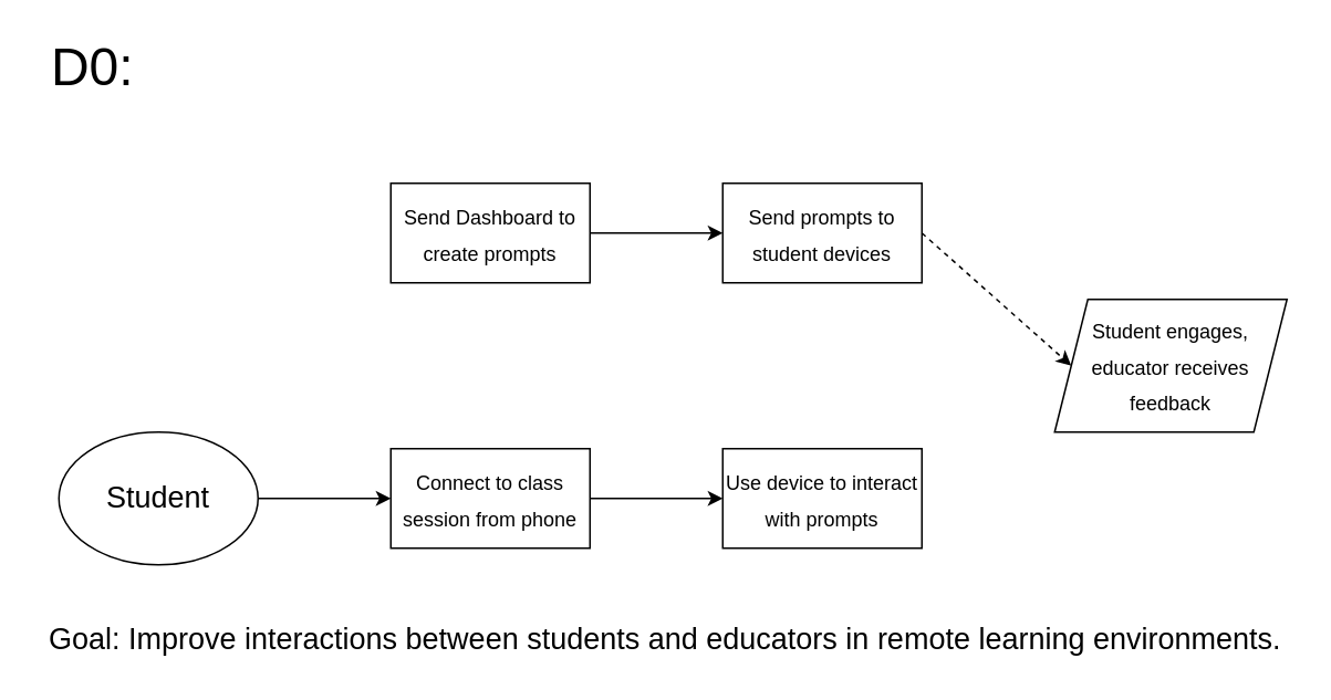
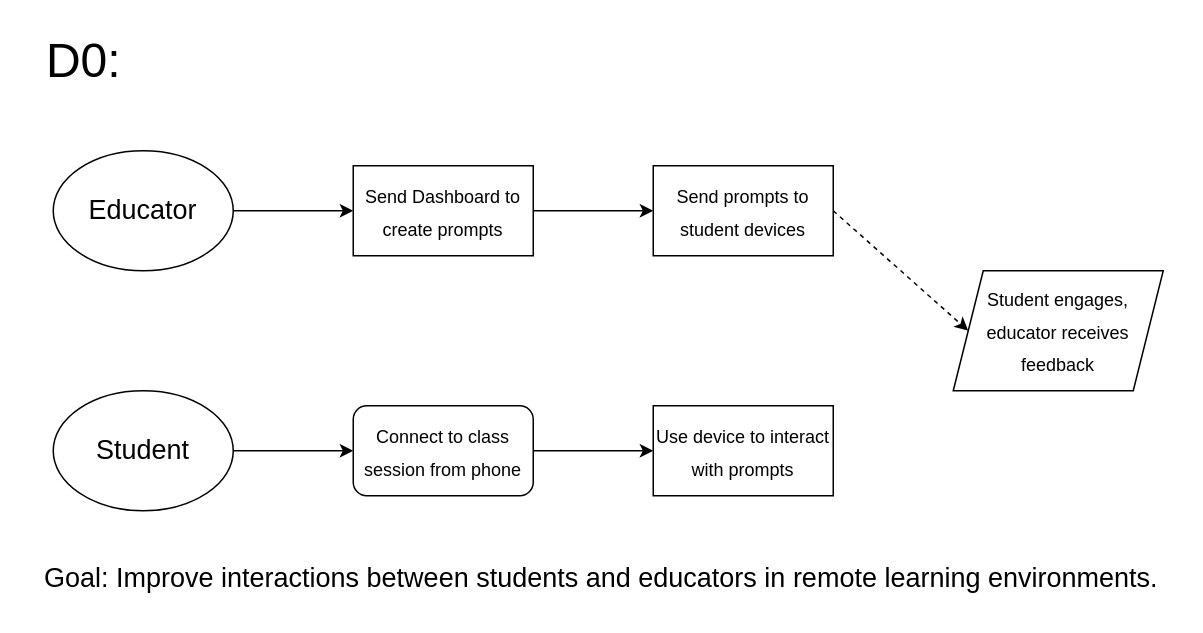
  <mxCell id="0" />
  <mxCell id="1" parent="0" />
+ <mxCell id="2" style="edgeStyle=orthogonalEdgeStyle;rounded=0;orthogonalLoop=1;jettySize=auto;html=1;exitX=1;exitY=0.5;exitDx=0;exitDy=0;entryX=0;entryY=0.5;entryDx=0;entryDy=0;fontSize=18;" edge="1" parent="1" source="3" target="7"><mxGeometry relative="1" as="geometry" /></mxCell>
+ <mxCell id="3" value="Educator" style="ellipse;whiteSpace=wrap;html=1;fontSize=18;" vertex="1" parent="1"><mxGeometry x="35" y="100" width="120" height="80" as="geometry" /></mxCell>
  <mxCell id="4" style="edgeStyle=orthogonalEdgeStyle;rounded=0;orthogonalLoop=1;jettySize=auto;html=1;exitX=1;exitY=0.5;exitDx=0;exitDy=0;entryX=0;entryY=0.5;entryDx=0;entryDy=0;fontSize=18;" edge="1" parent="1" source="5" target="9"><mxGeometry relative="1" as="geometry" /></mxCell>
  <mxCell id="5" value="Student" style="ellipse;whiteSpace=wrap;html=1;fontSize=18;" vertex="1" parent="1"><mxGeometry x="35" y="260" width="120" height="80" as="geometry" /></mxCell>
  <mxCell id="6" style="edgeStyle=orthogonalEdgeStyle;rounded=0;orthogonalLoop=1;jettySize=auto;html=1;exitX=1;exitY=0.5;exitDx=0;exitDy=0;entryX=0;entryY=0.5;entryDx=0;entryDy=0;fontSize=18;" edge="1" parent="1" source="7" target="10"><mxGeometry relative="1" as="geometry" /></mxCell>
  <mxCell id="7" value="&lt;font style=&quot;font-size: 12px&quot;&gt;Send Dashboard to create prompts&lt;/font&gt;" style="rounded=0;whiteSpace=wrap;html=1;fontSize=18;" vertex="1" parent="1"><mxGeometry x="235" y="110" width="120" height="60" as="geometry" /></mxCell>
  <mxCell id="8" style="edgeStyle=orthogonalEdgeStyle;rounded=0;orthogonalLoop=1;jettySize=auto;html=1;exitX=1;exitY=0.5;exitDx=0;exitDy=0;entryX=0;entryY=0.5;entryDx=0;entryDy=0;fontSize=18;" edge="1" parent="1" source="9" target="11"><mxGeometry relative="1" as="geometry" /></mxCell>
- <mxCell id="9" value="&lt;font style=&quot;font-size: 12px&quot;&gt;Connect to class session from phone&lt;/font&gt;" style="rounded=0;whiteSpace=wrap;html=1;fontSize=18;" vertex="1" parent="1"><mxGeometry x="235" y="270" width="120" height="60" as="geometry" /></mxCell>
+ <mxCell id="9" value="&lt;font style=&quot;font-size: 12px&quot;&gt;Connect to class session from phone&lt;/font&gt;" style="whiteSpace=wrap;html=1;fontSize=18;rounded=1;" vertex="1" parent="1"><mxGeometry x="235" y="270" width="120" height="60" as="geometry" /></mxCell>
  <mxCell id="10" value="&lt;font style=&quot;font-size: 12px&quot;&gt;Send prompts to student devices&lt;/font&gt;" style="rounded=0;whiteSpace=wrap;html=1;fontSize=18;" vertex="1" parent="1"><mxGeometry x="435" y="110" width="120" height="60" as="geometry" /></mxCell>
  <mxCell id="11" value="&lt;font style=&quot;font-size: 12px&quot;&gt;Use device to interact with prompts&lt;/font&gt;" style="rounded=0;whiteSpace=wrap;html=1;fontSize=18;" vertex="1" parent="1"><mxGeometry x="435" y="270" width="120" height="60" as="geometry" /></mxCell>
  <mxCell id="12" value="&lt;font style=&quot;font-size: 12px&quot;&gt;Student engages, educator receives feedback&lt;/font&gt;" style="shape=parallelogram;perimeter=parallelogramPerimeter;whiteSpace=wrap;html=1;fixedSize=1;fontSize=18;" vertex="1" parent="1"><mxGeometry x="635" y="180" width="140" height="80" as="geometry" /></mxCell>
  <mxCell id="13" value="" style="endArrow=classic;html=1;fontSize=18;exitX=1;exitY=0.5;exitDx=0;exitDy=0;entryX=0;entryY=0.5;entryDx=0;entryDy=0;dashed=1;" edge="1" parent="1" source="10" target="12"><mxGeometry width="50" height="50" relative="1" as="geometry"><mxPoint x="355" y="320" as="sourcePoint" /><mxPoint x="405" y="270" as="targetPoint" /></mxGeometry></mxCell>
  <mxCell id="14" value="D0:" style="text;html=1;align=center;verticalAlign=middle;resizable=0;points=[];autosize=1;fontSize=32;" vertex="1" parent="1"><mxGeometry x="20" y="20" width="70" height="40" as="geometry" /></mxCell>
  <mxCell id="15" value="Goal: Improve interactions between students and educators in remote learning environments." style="text;html=1;align=center;verticalAlign=middle;resizable=0;points=[];autosize=1;fontSize=18;" vertex="1" parent="1"><mxGeometry x="20" y="370" width="760" height="30" as="geometry" /></mxCell>
